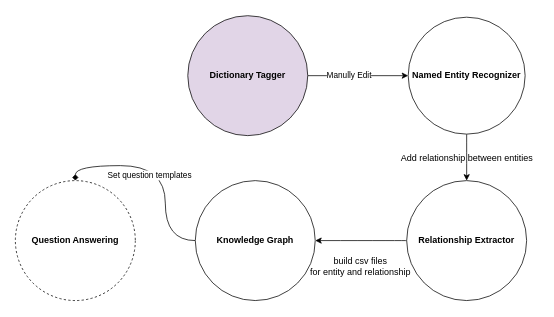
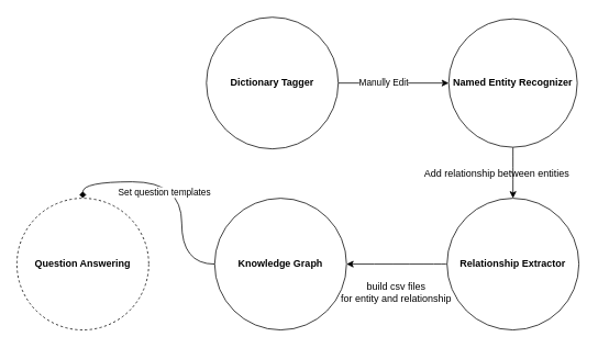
  <mxCell id="0" />
  <mxCell id="1" parent="0" />
  <mxCell id="2" style="edgeStyle=orthogonalEdgeStyle;rounded=0;orthogonalLoop=1;jettySize=auto;html=1;" edge="1" parent="1" source="4" target="6"><mxGeometry relative="1" as="geometry"><mxPoint x="480" y="100" as="targetPoint" /></mxGeometry></mxCell>
  <mxCell id="3" value="Manully Edit" style="edgeLabel;html=1;align=center;verticalAlign=middle;resizable=0;points=[];" vertex="1" connectable="0" parent="2"><mxGeometry x="-0.2" y="2" relative="1" as="geometry"><mxPoint as="offset" /></mxGeometry></mxCell>
- <mxCell id="4" value="&lt;b&gt;Dictionary Tagger&lt;/b&gt;" style="ellipse;whiteSpace=wrap;html=1;aspect=fixed;fillColor=#e1d5e7;" vertex="1" parent="1"><mxGeometry x="250" y="20" width="160" height="160" as="geometry" /></mxCell>
+ <mxCell id="4" value="&lt;b&gt;Dictionary Tagger&lt;/b&gt;" style="ellipse;whiteSpace=wrap;html=1;aspect=fixed;" vertex="1" parent="1"><mxGeometry x="250" y="20" width="160" height="160" as="geometry" /></mxCell>
  <mxCell id="5" style="edgeStyle=orthogonalEdgeStyle;curved=1;rounded=0;orthogonalLoop=1;jettySize=auto;html=1;entryX=0.5;entryY=0;entryDx=0;entryDy=0;" edge="1" parent="1" source="6" target="8"><mxGeometry relative="1" as="geometry"><mxPoint x="622" y="260.8" as="targetPoint" /><Array as="points"><mxPoint x="622" y="200" /><mxPoint x="622" y="200" /></Array></mxGeometry></mxCell>
  <mxCell id="6" value="&lt;b&gt;Named Entity Recognizer&lt;/b&gt;" style="ellipse;whiteSpace=wrap;html=1;aspect=fixed;" vertex="1" parent="1"><mxGeometry x="544" y="22" width="156" height="156" as="geometry" /></mxCell>
  <mxCell id="7" style="edgeStyle=orthogonalEdgeStyle;curved=1;rounded=0;orthogonalLoop=1;jettySize=auto;html=1;entryX=1;entryY=0.5;entryDx=0;entryDy=0;" edge="1" parent="1" source="8" target="11"><mxGeometry relative="1" as="geometry" /></mxCell>
  <mxCell id="8" value="&lt;b&gt;Relationship Extractor&lt;/b&gt;" style="ellipse;whiteSpace=wrap;html=1;aspect=fixed;" vertex="1" parent="1"><mxGeometry x="542" y="240" width="160" height="160" as="geometry" /></mxCell>
  <mxCell id="9" style="edgeStyle=orthogonalEdgeStyle;curved=1;rounded=0;orthogonalLoop=1;jettySize=auto;html=1;entryX=0.5;entryY=0;entryDx=0;entryDy=0;endArrow=diamond;" edge="1" parent="1" source="11" target="12"><mxGeometry relative="1" as="geometry" /></mxCell>
  <mxCell id="10" value="Set question templates" style="edgeLabel;html=1;align=center;verticalAlign=middle;resizable=0;points=[];" vertex="1" connectable="0" parent="9"><mxGeometry x="0.157" y="12" relative="1" as="geometry"><mxPoint as="offset" /></mxGeometry></mxCell>
  <mxCell id="11" value="&lt;b&gt;Knowledge Graph&lt;/b&gt;" style="ellipse;whiteSpace=wrap;html=1;aspect=fixed;" vertex="1" parent="1"><mxGeometry x="260" y="240" width="160" height="160" as="geometry" /></mxCell>
  <mxCell id="12" value="&lt;b&gt;Question Answering&lt;/b&gt;" style="ellipse;whiteSpace=wrap;html=1;aspect=fixed;dashed=1;" vertex="1" parent="1"><mxGeometry x="20" y="240" width="160" height="160" as="geometry" /></mxCell>
- <mxCell id="13" value="Add relationship between entities" style="text;html=1;align=center;verticalAlign=middle;resizable=0;points=[];autosize=1;strokeColor=none;fillColor=none;" vertex="1" parent="1"><mxGeometry x="527" y="200" width="190" height="20" as="geometry" /></mxCell>
+ <mxCell id="13" value="Add relationship between entities" style="text;html=1;align=center;verticalAlign=middle;resizable=0;points=[];autosize=1;strokeColor=none;fillColor=none;" vertex="1" parent="1"><mxGeometry x="507" y="200" width="190" height="20" as="geometry" /></mxCell>
  <mxCell id="14" value="build csv files&lt;br&gt;for entity and relationship" style="text;html=1;align=center;verticalAlign=middle;resizable=0;points=[];autosize=1;strokeColor=none;fillColor=none;" vertex="1" parent="1"><mxGeometry x="405" y="340" width="150" height="30" as="geometry" /></mxCell>
